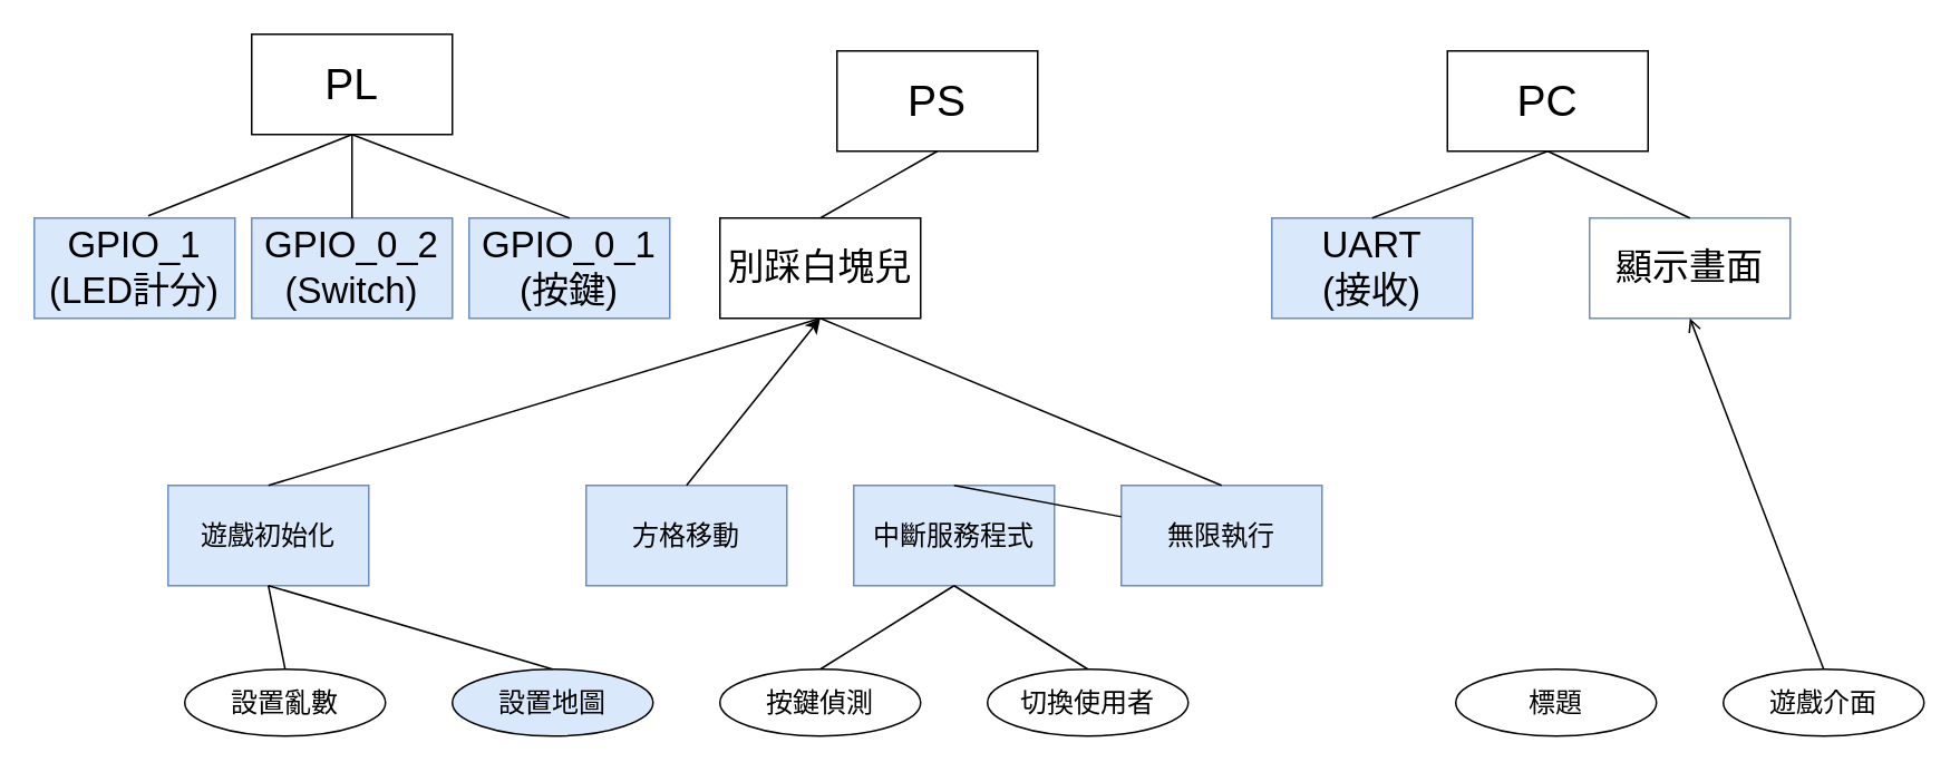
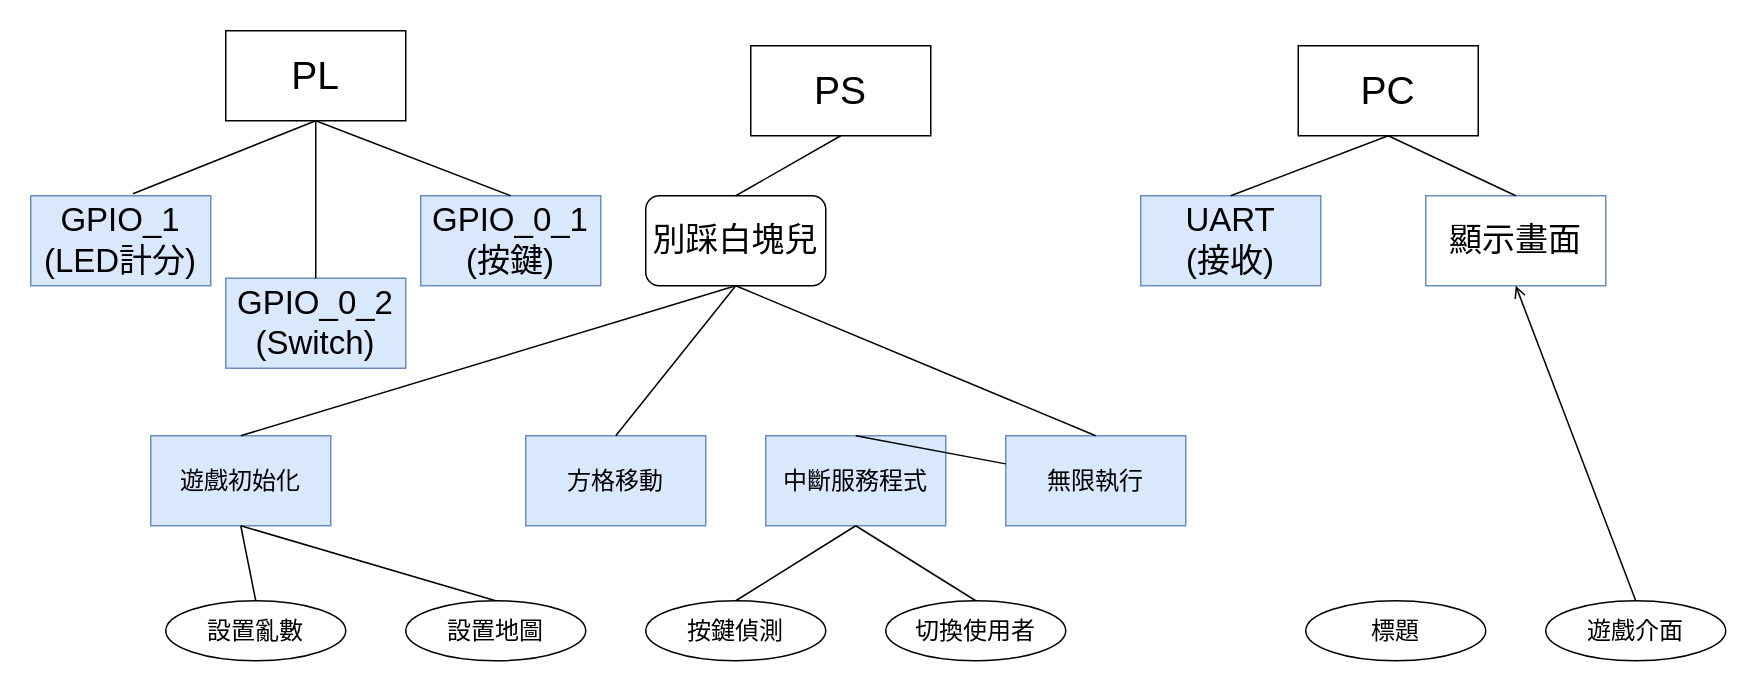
  <mxCell id="0" />
  <mxCell id="1" parent="0" />
  <mxCell id="2" value="&lt;font style=&quot;font-size: 26px;&quot;&gt;PL&lt;/font&gt;" style="rounded=0;whiteSpace=wrap;html=1;" parent="1" vertex="1"><mxGeometry x="150" y="20" width="120" height="60" as="geometry" /></mxCell>
  <mxCell id="3" value="&lt;font style=&quot;font-size: 26px;&quot;&gt;PS&lt;/font&gt;" style="rounded=0;whiteSpace=wrap;html=1;" parent="1" vertex="1"><mxGeometry x="500" y="30" width="120" height="60" as="geometry" /></mxCell>
  <mxCell id="4" value="&lt;font style=&quot;font-size: 26px;&quot;&gt;PC&lt;/font&gt;" style="rounded=0;whiteSpace=wrap;html=1;" parent="1" vertex="1"><mxGeometry x="865" y="30" width="120" height="60" as="geometry" /></mxCell>
  <mxCell id="5" value="&lt;font style=&quot;font-size: 22px;&quot;&gt;GPIO_0_1&lt;br&gt;(按鍵)&lt;/font&gt;" style="rounded=0;whiteSpace=wrap;html=1;fillColor=#dae8fc;strokeColor=#6c8ebf;" parent="1" vertex="1"><mxGeometry x="280" y="130" width="120" height="60" as="geometry" /></mxCell>
- <mxCell id="6" value="&lt;span style=&quot;font-size: 22px;&quot;&gt;別踩白塊兒&lt;/span&gt;" style="rounded=0;whiteSpace=wrap;html=1;" parent="1" vertex="1"><mxGeometry x="430" y="130" width="120" height="60" as="geometry" /></mxCell>
+ <mxCell id="6" value="&lt;span style=&quot;font-size: 22px;&quot;&gt;別踩白塊兒&lt;/span&gt;" style="whiteSpace=wrap;html=1;rounded=1;" parent="1" vertex="1"><mxGeometry x="430" y="130" width="120" height="60" as="geometry" /></mxCell>
  <mxCell id="7" value="&lt;font style=&quot;font-size: 22px;&quot;&gt;UART&lt;br&gt;(接收)&lt;/font&gt;" style="rounded=0;whiteSpace=wrap;html=1;fillColor=#dae8fc;strokeColor=#6c8ebf;" parent="1" vertex="1"><mxGeometry x="760" y="130" width="120" height="60" as="geometry" /></mxCell>
  <mxCell id="8" value="&lt;span style=&quot;font-size: 22px;&quot;&gt;顯示畫面&lt;/span&gt;" style="rounded=0;whiteSpace=wrap;html=1;fillColor=#ffffff;strokeColor=#6c8ebf;" parent="1" vertex="1"><mxGeometry x="950" y="130" width="120" height="60" as="geometry" /></mxCell>
  <mxCell id="9" value="" style="endArrow=none;html=1;rounded=0;fontSize=22;entryX=0.5;entryY=1;entryDx=0;entryDy=0;exitX=0.5;exitY=0;exitDx=0;exitDy=0;" parent="1" source="7" target="4" edge="1"><mxGeometry width="50" height="50" relative="1" as="geometry"><mxPoint x="590" y="160" as="sourcePoint" /><mxPoint x="640" y="110" as="targetPoint" /></mxGeometry></mxCell>
  <mxCell id="10" value="" style="endArrow=none;html=1;rounded=0;fontSize=22;entryX=0.5;entryY=1;entryDx=0;entryDy=0;exitX=0.5;exitY=0;exitDx=0;exitDy=0;" parent="1" source="6" target="3" edge="1"><mxGeometry width="50" height="50" relative="1" as="geometry"><mxPoint x="560" y="160" as="sourcePoint" /><mxPoint x="610" y="110" as="targetPoint" /></mxGeometry></mxCell>
  <mxCell id="11" value="" style="endArrow=none;html=1;rounded=0;fontSize=22;entryX=0.5;entryY=1;entryDx=0;entryDy=0;exitX=0.5;exitY=0;exitDx=0;exitDy=0;" parent="1" source="8" target="4" edge="1"><mxGeometry width="50" height="50" relative="1" as="geometry"><mxPoint x="550" y="160" as="sourcePoint" /><mxPoint x="600" y="110" as="targetPoint" /></mxGeometry></mxCell>
  <mxCell id="12" value="" style="endArrow=none;html=1;rounded=0;fontSize=22;entryX=0.5;entryY=1;entryDx=0;entryDy=0;exitX=0.5;exitY=0;exitDx=0;exitDy=0;" parent="1" source="5" target="2" edge="1"><mxGeometry width="50" height="50" relative="1" as="geometry"><mxPoint x="540" y="160" as="sourcePoint" /><mxPoint x="590" y="110" as="targetPoint" /></mxGeometry></mxCell>
  <mxCell id="13" value="&lt;font style=&quot;font-size: 16px;&quot;&gt;方格移動&lt;/font&gt;" style="rounded=0;whiteSpace=wrap;html=1;fillColor=#dae8fc;strokeColor=#6c8ebf;" parent="1" vertex="1"><mxGeometry x="350" y="290" width="120" height="60" as="geometry" /></mxCell>
  <mxCell id="14" value="&lt;span style=&quot;font-size: 16px;&quot;&gt;中斷服務程式&lt;/span&gt;" style="rounded=0;whiteSpace=wrap;html=1;fillColor=#dae8fc;strokeColor=#6c8ebf;" parent="1" vertex="1"><mxGeometry x="510" y="290" width="120" height="60" as="geometry" /></mxCell>
  <mxCell id="15" value="&lt;span style=&quot;font-size: 16px;&quot;&gt;無限執行&lt;/span&gt;" style="rounded=0;whiteSpace=wrap;html=1;fillColor=#dae8fc;strokeColor=#6c8ebf;" parent="1" vertex="1"><mxGeometry x="670" y="290" width="120" height="60" as="geometry" /></mxCell>
  <mxCell id="16" value="&lt;span style=&quot;font-size: 16px;&quot;&gt;遊戲初始化&lt;/span&gt;" style="rounded=0;whiteSpace=wrap;html=1;fillColor=#dae8fc;strokeColor=#6c8ebf;" parent="1" vertex="1"><mxGeometry x="100" y="290" width="120" height="60" as="geometry" /></mxCell>
  <mxCell id="17" value="" style="endArrow=none;html=1;rounded=0;fontSize=16;entryX=0.5;entryY=1;entryDx=0;entryDy=0;exitX=0.5;exitY=0;exitDx=0;exitDy=0;" parent="1" source="15" target="6" edge="1"><mxGeometry width="50" height="50" relative="1" as="geometry"><mxPoint x="570" y="260" as="sourcePoint" /><mxPoint x="620" y="210" as="targetPoint" /></mxGeometry></mxCell>
  <mxCell id="18" value="" style="endArrow=none;html=1;rounded=0;fontSize=16;exitX=0.5;exitY=0;exitDx=0;exitDy=0;" parent="1" source="14" target="15" edge="1"><mxGeometry width="50" height="50" relative="1" as="geometry"><mxPoint x="570" y="260" as="sourcePoint" /><mxPoint x="620" y="210" as="targetPoint" /></mxGeometry></mxCell>
- <mxCell id="19" value="" style="endArrow=classic;html=1;rounded=0;fontSize=16;entryX=0.5;entryY=1;entryDx=0;entryDy=0;exitX=0.5;exitY=0;exitDx=0;exitDy=0;" parent="1" source="13" target="6" edge="1"><mxGeometry width="50" height="50" relative="1" as="geometry"><mxPoint x="570" y="260" as="sourcePoint" /><mxPoint x="620" y="210" as="targetPoint" /></mxGeometry></mxCell>
+ <mxCell id="19" value="" style="endArrow=none;html=1;rounded=0;fontSize=16;entryX=0.5;entryY=1;entryDx=0;entryDy=0;exitX=0.5;exitY=0;exitDx=0;exitDy=0;" parent="1" source="13" target="6" edge="1"><mxGeometry width="50" height="50" relative="1" as="geometry"><mxPoint x="570" y="260" as="sourcePoint" /><mxPoint x="620" y="210" as="targetPoint" /></mxGeometry></mxCell>
  <mxCell id="20" value="" style="endArrow=none;html=1;rounded=0;fontSize=16;entryX=0.5;entryY=1;entryDx=0;entryDy=0;exitX=0.5;exitY=0;exitDx=0;exitDy=0;" parent="1" source="16" target="6" edge="1"><mxGeometry width="50" height="50" relative="1" as="geometry"><mxPoint x="570" y="260" as="sourcePoint" /><mxPoint x="620" y="210" as="targetPoint" /></mxGeometry></mxCell>
- <mxCell id="21" value="&lt;font style=&quot;font-size: 22px;&quot;&gt;GPIO_0_2&lt;br&gt;(Switch)&lt;/font&gt;" style="rounded=0;whiteSpace=wrap;html=1;fillColor=#dae8fc;strokeColor=#6c8ebf;" parent="1" vertex="1"><mxGeometry x="150" y="130" width="120" height="60" as="geometry" /></mxCell>
+ <mxCell id="21" value="&lt;font style=&quot;font-size: 22px;&quot;&gt;GPIO_0_2&lt;br&gt;(Switch)&lt;/font&gt;" style="rounded=0;whiteSpace=wrap;html=1;fillColor=#dae8fc;strokeColor=#6c8ebf;" parent="1" vertex="1"><mxGeometry x="150" y="185" width="120" height="60" as="geometry" /></mxCell>
  <mxCell id="22" value="" style="endArrow=none;html=1;rounded=0;fontSize=22;entryX=0.5;entryY=1;entryDx=0;entryDy=0;exitX=0.5;exitY=0;exitDx=0;exitDy=0;" parent="1" source="21" target="2" edge="1"><mxGeometry width="50" height="50" relative="1" as="geometry"><mxPoint x="480" y="260" as="sourcePoint" /><mxPoint x="530" y="210" as="targetPoint" /></mxGeometry></mxCell>
  <mxCell id="23" value="&lt;font style=&quot;font-size: 22px;&quot;&gt;GPIO_1&lt;br&gt;(LED計分)&lt;/font&gt;" style="rounded=0;whiteSpace=wrap;html=1;fillColor=#dae8fc;strokeColor=#6c8ebf;" parent="1" vertex="1"><mxGeometry x="20" y="130" width="120" height="60" as="geometry" /></mxCell>
  <mxCell id="24" value="" style="endArrow=none;html=1;rounded=0;entryX=0.5;entryY=1;entryDx=0;entryDy=0;exitX=0.568;exitY=-0.023;exitDx=0;exitDy=0;exitPerimeter=0;" parent="1" source="23" target="2" edge="1"><mxGeometry width="50" height="50" relative="1" as="geometry"><mxPoint x="380" y="240" as="sourcePoint" /><mxPoint x="430" y="190" as="targetPoint" /></mxGeometry></mxCell>
  <mxCell id="25" value="" style="endArrow=open;html=1;rounded=0;entryX=0.5;entryY=1;entryDx=0;entryDy=0;exitX=0.5;exitY=0;exitDx=0;exitDy=0;" parent="1" source="36" target="8" edge="1"><mxGeometry width="50" height="50" relative="1" as="geometry"><mxPoint x="1140" y="290" as="sourcePoint" /><mxPoint x="840" y="290" as="targetPoint" /></mxGeometry></mxCell>
  <mxCell id="26" style="edgeStyle=orthogonalEdgeStyle;rounded=0;orthogonalLoop=1;jettySize=auto;html=1;exitX=0.5;exitY=1;exitDx=0;exitDy=0;" parent="1" source="14" target="14" edge="1"><mxGeometry relative="1" as="geometry" /></mxCell>
  <mxCell id="27" value="&lt;span style=&quot;font-size: 16px;&quot;&gt;設置亂數&lt;/span&gt;" style="ellipse;whiteSpace=wrap;html=1;" parent="1" vertex="1"><mxGeometry x="110" y="400" width="120" height="40" as="geometry" /></mxCell>
- <mxCell id="28" value="&lt;span style=&quot;font-size: 16px;&quot;&gt;設置地圖&lt;/span&gt;" style="ellipse;whiteSpace=wrap;html=1;fillColor=#dae8fc;" parent="1" vertex="1"><mxGeometry x="270" y="400" width="120" height="40" as="geometry" /></mxCell>
+ <mxCell id="28" value="&lt;span style=&quot;font-size: 16px;&quot;&gt;設置地圖&lt;/span&gt;" style="ellipse;whiteSpace=wrap;html=1;" parent="1" vertex="1"><mxGeometry x="270" y="400" width="120" height="40" as="geometry" /></mxCell>
  <mxCell id="29" value="" style="endArrow=none;html=1;rounded=0;fontSize=16;entryX=0.5;entryY=1;entryDx=0;entryDy=0;exitX=0.5;exitY=0;exitDx=0;exitDy=0;" parent="1" source="27" target="16" edge="1"><mxGeometry width="50" height="50" relative="1" as="geometry"><mxPoint x="240" y="415" as="sourcePoint" /><mxPoint x="290" y="365" as="targetPoint" /></mxGeometry></mxCell>
  <mxCell id="30" value="" style="endArrow=none;html=1;rounded=0;fontSize=16;entryX=0.5;entryY=1;entryDx=0;entryDy=0;exitX=0.5;exitY=0;exitDx=0;exitDy=0;" parent="1" source="28" target="16" edge="1"><mxGeometry width="50" height="50" relative="1" as="geometry"><mxPoint x="540" y="340" as="sourcePoint" /><mxPoint x="590" y="290" as="targetPoint" /></mxGeometry></mxCell>
  <mxCell id="31" value="&lt;span style=&quot;font-size: 16px;&quot;&gt;按鍵偵測&lt;/span&gt;" style="ellipse;whiteSpace=wrap;html=1;" parent="1" vertex="1"><mxGeometry x="430" y="400" width="120" height="40" as="geometry" /></mxCell>
  <mxCell id="32" value="&lt;span style=&quot;font-size: 16px;&quot;&gt;切換使用者&lt;/span&gt;" style="ellipse;whiteSpace=wrap;html=1;" parent="1" vertex="1"><mxGeometry x="590" y="400" width="120" height="40" as="geometry" /></mxCell>
  <mxCell id="33" value="" style="endArrow=none;html=1;rounded=0;fontSize=16;entryX=0.5;entryY=1;entryDx=0;entryDy=0;exitX=0.5;exitY=0;exitDx=0;exitDy=0;" parent="1" source="31" target="14" edge="1"><mxGeometry width="50" height="50" relative="1" as="geometry"><mxPoint x="450" y="510" as="sourcePoint" /><mxPoint x="530" y="460" as="targetPoint" /></mxGeometry></mxCell>
  <mxCell id="34" value="" style="endArrow=none;html=1;rounded=0;fontSize=16;entryX=0.5;entryY=1;entryDx=0;entryDy=0;exitX=0.5;exitY=0;exitDx=0;exitDy=0;" parent="1" source="32" target="14" edge="1"><mxGeometry width="50" height="50" relative="1" as="geometry"><mxPoint y="420" as="sourcePoint" x="190" /><mxPoint x="270" y="370" as="targetPoint" /></mxGeometry></mxCell>
  <mxCell id="35" value="&lt;span style=&quot;font-size: 16px;&quot;&gt;標題&lt;/span&gt;" style="ellipse;whiteSpace=wrap;html=1;" vertex="1" parent="1"><mxGeometry x="870" y="400" width="120" height="40" as="geometry" /></mxCell>
  <mxCell id="36" value="&lt;span style=&quot;font-size: 16px;&quot;&gt;遊戲介面&lt;/span&gt;" style="ellipse;whiteSpace=wrap;html=1;" vertex="1" parent="1"><mxGeometry x="1030" y="400" width="120" height="40" as="geometry" /></mxCell>
